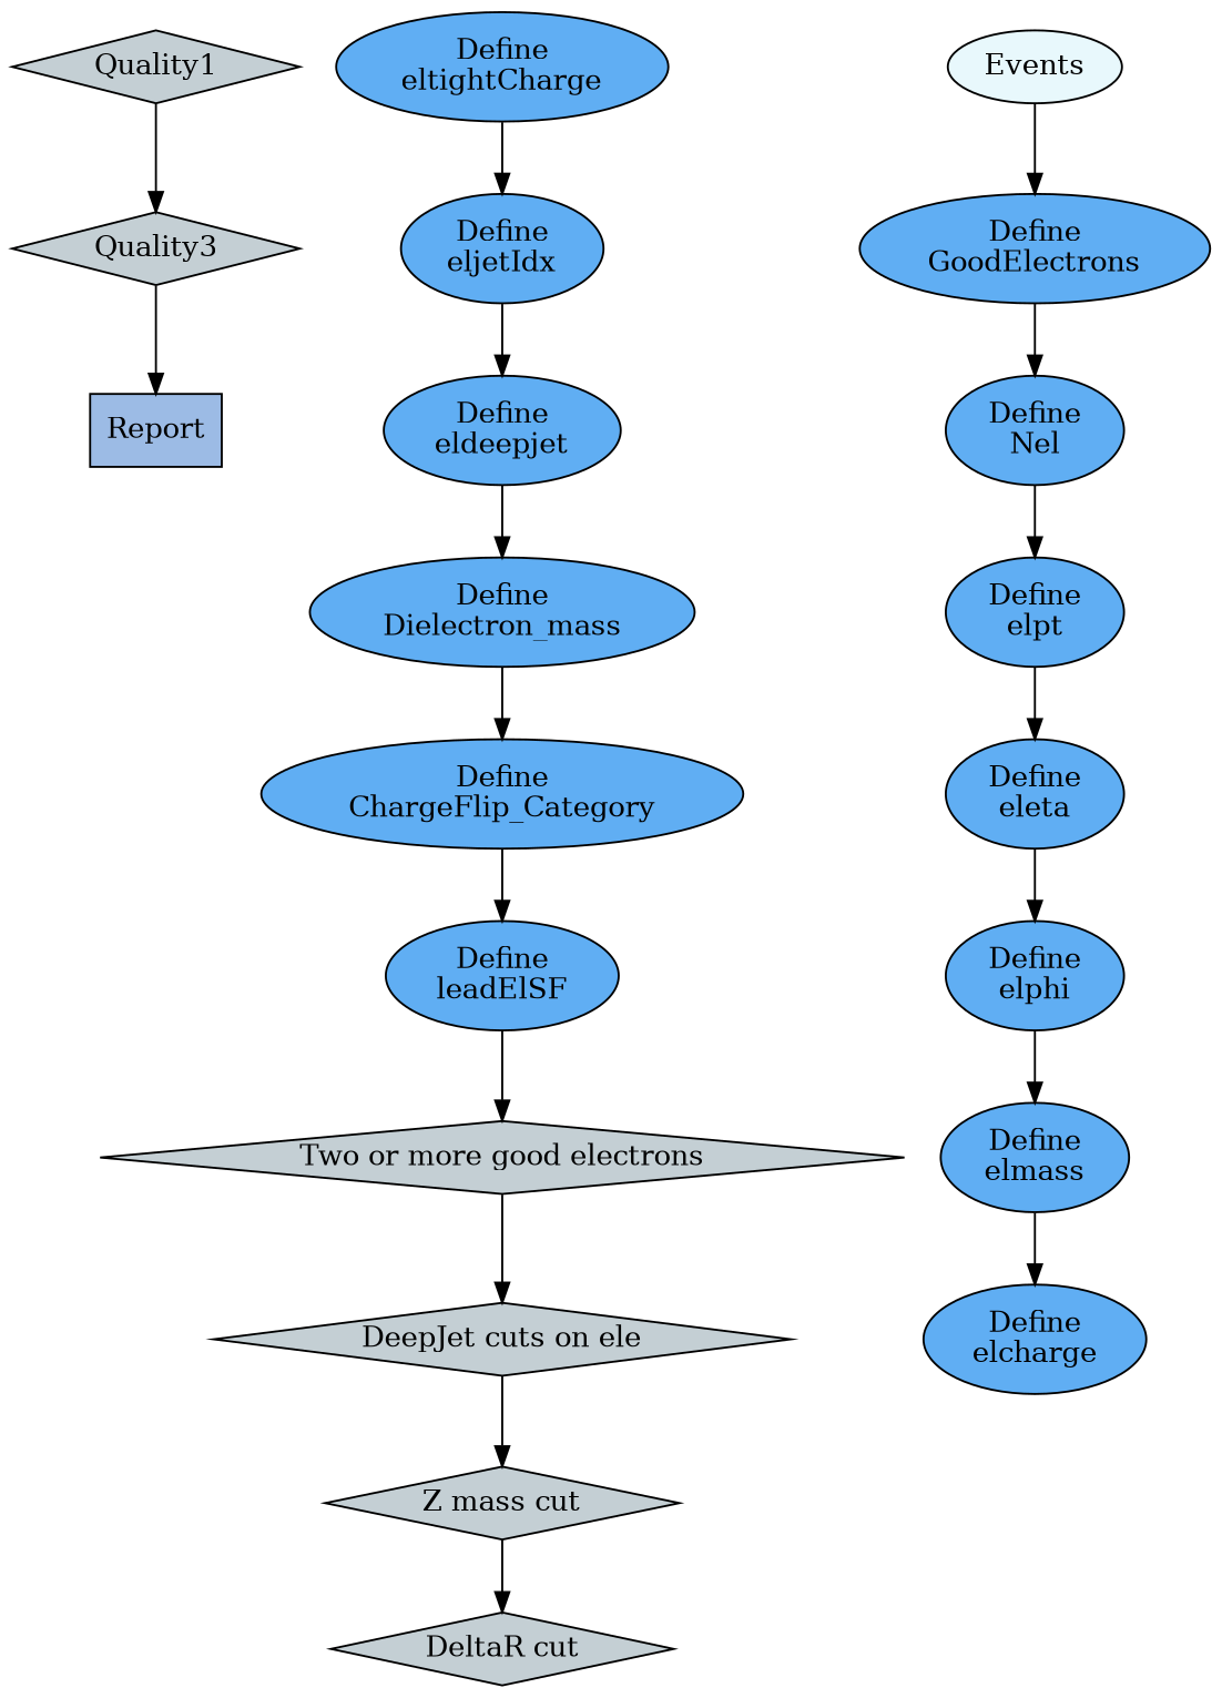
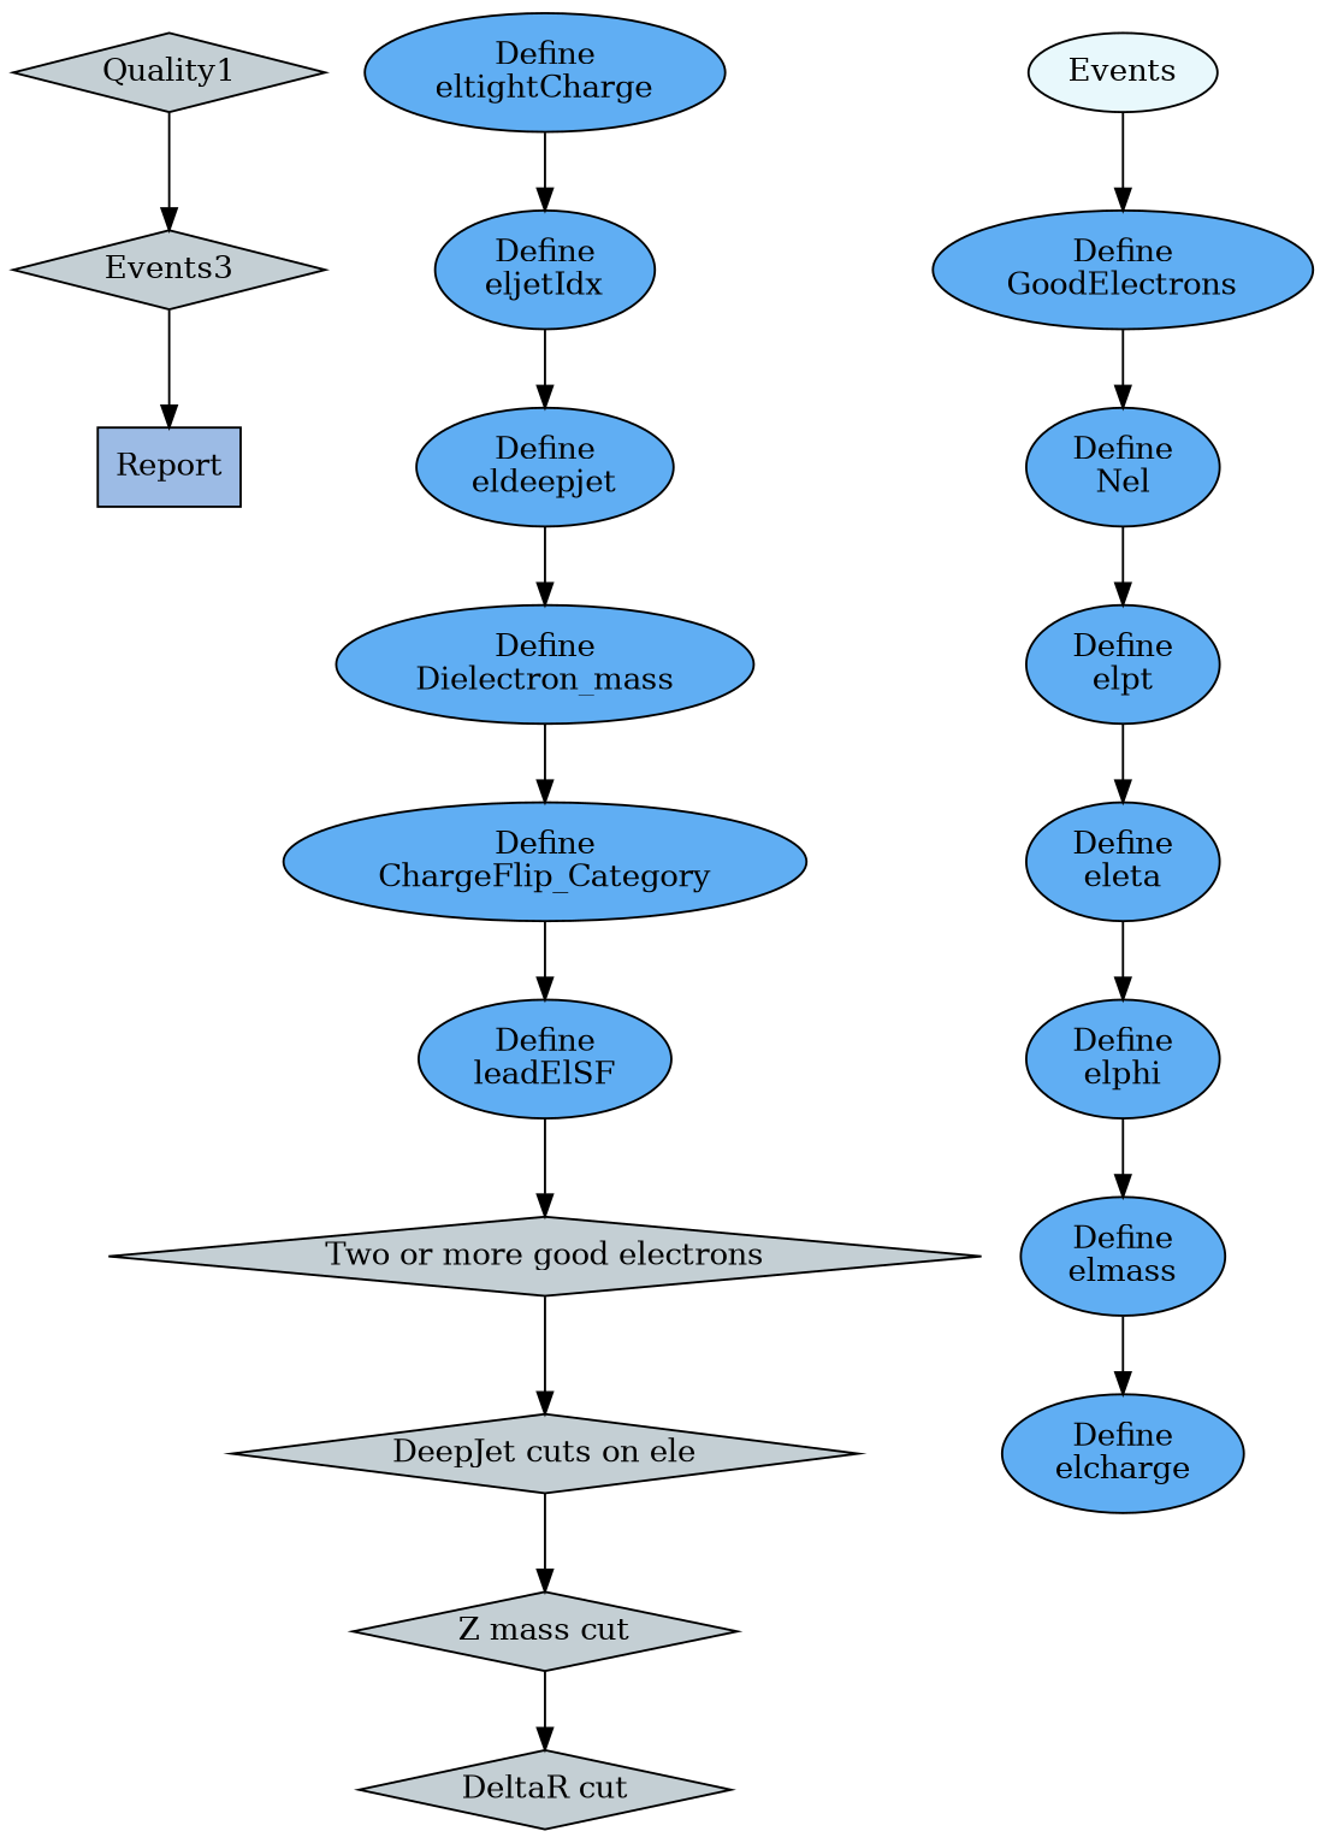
  digraph {
    node [fillcolor="#60aef3" shape=oval style=filled]
    n1 [fillcolor="#9cbbe5" label=Report shape=box]
-   n2 [fillcolor="#c4cfd4" label=Quality3 shape=diamond]
+   n2 [fillcolor="#c4cfd4" label=Events3 shape=diamond]
    n3 [fillcolor="#c4cfd4" label=Quality1 shape=diamond]
    n4 [fillcolor="#c4cfd4" label="DeltaR cut" shape=diamond]
    n5 [fillcolor="#c4cfd4" label="Z mass cut" shape=diamond]
    n6 [fillcolor="#c4cfd4" label="DeepJet cuts on ele" shape=diamond]
    n7 [fillcolor="#c4cfd4" label="Two or more good electrons" shape=diamond]
    n8 [label="Define\nleadElSF"]
    n9 [label="Define\nChargeFlip_Category"]
    n10 [label="Define\nDielectron_mass"]
    n11 [label="Define\neldeepjet"]
    n12 [label="Define\neljetIdx"]
    n13 [label="Define\neltightCharge"]
    n14 [label="Define\nelcharge"]
    n15 [label="Define\nelmass"]
    n16 [label="Define\nelphi"]
    n17 [label="Define\neleta"]
    n18 [label="Define\nelpt"]
    n19 [label="Define\nNel"]
    n20 [label="Define\nGoodElectrons"]
    n21 [fillcolor="#e8f8fc" label=Events]
    n2 -> n1
    n3 -> n2
    n5 -> n4
    n6 -> n5
    n7 -> n6
    n8 -> n7
    n9 -> n8
    n10 -> n9
    n11 -> n10
    n12 -> n11
    n13 -> n12
    n15 -> n14
    n16 -> n15
    n17 -> n16
    n18 -> n17
    n19 -> n18
    n20 -> n19
    n21 -> n20
  }
